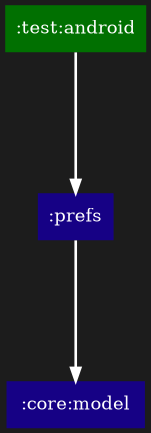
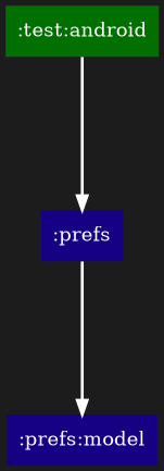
  digraph {
    bgcolor="#1c1c1c"
    rankdir=TB
    ranksep=1.5
    node [color=transparent fillcolor="#160185" fontcolor=white shape=box style=filled]
    edge [arrowhead=normal color=white style=bold]
-   ":core:model"
+   ":core:model" [label=":prefs:model"]
    ":prefs"
    ":test:android" [fillcolor="#017001"]
    ":prefs" -> ":core:model"
    ":test:android" -> ":prefs"
  }
